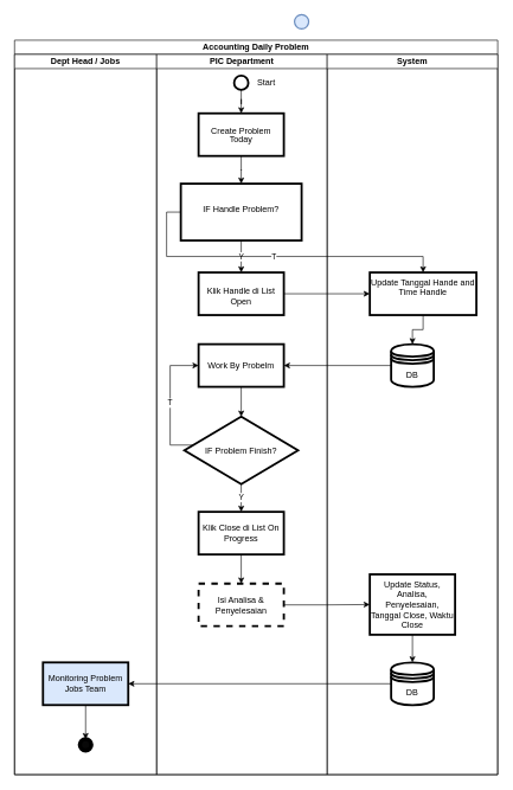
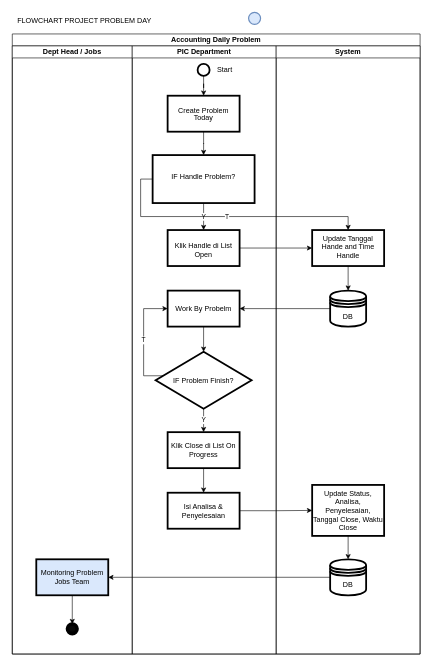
  <mxCell id="0" />
  <mxCell id="1" parent="0" />
  <mxCell id="2" value="Accounting Daily Problem" style="swimlane;childLayout=stackLayout;resizeParent=1;resizeParentMax=0;startSize=20;whiteSpace=wrap;" vertex="1" parent="1"><mxGeometry y="56" width="680" height="1034" as="geometry" x="20" /></mxCell>
  <mxCell id="3" value="Dept Head / Jobs" style="swimlane;startSize=20;whiteSpace=wrap;" vertex="1" parent="2"><mxGeometry y="20" width="200" height="1014" as="geometry" /></mxCell>
  <mxCell id="4" style="edgeStyle=orthogonalEdgeStyle;rounded=0;orthogonalLoop=1;jettySize=auto;html=1;exitX=0.5;exitY=1;exitDx=0;exitDy=0;fontSize=12;" edge="1" parent="3" source="5" target="6"><mxGeometry relative="1" as="geometry" /></mxCell>
  <mxCell id="5" value="Monitoring Problem Jobs Team" style="whiteSpace=wrap;html=1;rounded=0;shadow=0;glass=0;sketch=0;strokeWidth=3;fillColor=#dae8fc;" vertex="1" parent="3"><mxGeometry x="40" y="856" width="120" height="60" as="geometry" /></mxCell>
  <mxCell id="6" value="" style="verticalLabelPosition=bottom;verticalAlign=top;html=1;shape=mxgraph.flowchart.on-page_reference;rounded=0;shadow=0;glass=0;sketch=0;fontSize=12;strokeWidth=6;fillColor=#080808;" vertex="1" parent="3"><mxGeometry x="92" y="964" width="16" height="16" as="geometry" /></mxCell>
  <mxCell id="7" value="PIC Department" style="swimlane;startSize=20;whiteSpace=wrap;" vertex="1" parent="2"><mxGeometry x="200" y="20" width="240" height="1014" as="geometry" /></mxCell>
  <mxCell id="8" value="" style="edgeStyle=orthogonalEdgeStyle;rounded=0;orthogonalLoop=1;jettySize=auto;html=1;" edge="1" parent="7" source="9" target="11"><mxGeometry relative="1" as="geometry" /></mxCell>
  <mxCell id="9" value="" style="verticalLabelPosition=bottom;verticalAlign=top;html=1;shape=mxgraph.flowchart.on-page_reference;strokeWidth=3;whiteSpace=wrap;" vertex="1" parent="7"><mxGeometry x="109" y="30" width="20" height="20" as="geometry" /></mxCell>
  <mxCell id="10" value="" style="edgeStyle=orthogonalEdgeStyle;rounded=0;orthogonalLoop=1;jettySize=auto;html=1;" edge="1" parent="7" source="11" target="13"><mxGeometry relative="1" as="geometry" /></mxCell>
  <mxCell id="11" value="&lt;p style=&quot;line-height: 1;&quot;&gt;Create Problem Today&lt;br&gt;&lt;/p&gt;" style="html=1;verticalAlign=top;strokeWidth=3;whiteSpace=wrap;" vertex="1" parent="7"><mxGeometry x="59" y="83" width="120" height="60" as="geometry" /></mxCell>
  <mxCell id="12" value="Y" style="edgeStyle=orthogonalEdgeStyle;rounded=0;orthogonalLoop=1;jettySize=auto;html=1;" edge="1" parent="7" source="13" target="14"><mxGeometry relative="1" as="geometry" /></mxCell>
  <mxCell id="13" value="&lt;div&gt;&lt;br&gt;&lt;/div&gt;&lt;div style=&quot;line-height: 2.8;&quot;&gt;IF Handle Problem?&lt;br&gt;&lt;/div&gt;&lt;p&gt;&lt;/p&gt;&lt;p&gt;&lt;/p&gt;" style="html=1;verticalAlign=top;strokeWidth=3;whiteSpace=wrap;rounded=0;" vertex="1" parent="7"><mxGeometry x="34" y="182" width="170" height="80" as="geometry" /></mxCell>
  <mxCell id="14" value="&lt;p style=&quot;line-height: 1.3;&quot;&gt;Klik Handle di List Open&lt;br&gt;&lt;/p&gt;" style="html=1;verticalAlign=top;strokeWidth=3;whiteSpace=wrap;" vertex="1" parent="7"><mxGeometry x="59" y="307" width="120" height="60" as="geometry" /></mxCell>
  <mxCell id="15" value="" style="edgeStyle=orthogonalEdgeStyle;rounded=0;orthogonalLoop=1;jettySize=auto;html=1;" edge="1" parent="7" source="16" target="19"><mxGeometry relative="1" as="geometry" /></mxCell>
  <mxCell id="16" value="Work By Probelm" style="whiteSpace=wrap;html=1;rounded=0;shadow=0;glass=0;sketch=0;strokeWidth=3;" vertex="1" parent="7"><mxGeometry x="59" y="408" width="120" height="60" as="geometry" /></mxCell>
  <mxCell id="17" value="Y" style="edgeStyle=orthogonalEdgeStyle;rounded=0;orthogonalLoop=1;jettySize=auto;html=1;" edge="1" parent="7" source="19" target="21"><mxGeometry relative="1" as="geometry" /></mxCell>
  <mxCell id="18" value="T" style="edgeStyle=orthogonalEdgeStyle;rounded=0;orthogonalLoop=1;jettySize=auto;html=1;entryX=0;entryY=0.5;entryDx=0;entryDy=0;" edge="1" parent="7" source="19" target="16"><mxGeometry relative="1" as="geometry"><Array as="points"><mxPoint x="19" y="550" /><mxPoint x="19" y="438" /></Array></mxGeometry></mxCell>
  <mxCell id="19" value="IF Problem Finish?" style="rhombus;whiteSpace=wrap;html=1;rounded=0;shadow=0;glass=0;sketch=0;strokeWidth=3;" vertex="1" parent="7"><mxGeometry x="39" y="510" width="160" height="95" as="geometry" /></mxCell>
  <mxCell id="20" value="" style="edgeStyle=orthogonalEdgeStyle;rounded=0;orthogonalLoop=1;jettySize=auto;html=1;" edge="1" parent="7" source="21" target="22"><mxGeometry relative="1" as="geometry" /></mxCell>
  <mxCell id="21" value="Klik Close di List On Progress" style="whiteSpace=wrap;html=1;rounded=0;shadow=0;glass=0;sketch=0;strokeWidth=3;" vertex="1" parent="7"><mxGeometry x="59" y="644" width="120" height="60" as="geometry" /></mxCell>
- <mxCell id="22" value="Isi Analisa &amp;amp; Penyelesaian" style="whiteSpace=wrap;html=1;rounded=0;shadow=0;glass=0;sketch=0;strokeWidth=3;dashed=1;" vertex="1" parent="7"><mxGeometry x="59" y="745" width="120" height="60" as="geometry" /></mxCell>
+ <mxCell id="22" value="Isi Analisa &amp;amp; Penyelesaian" style="whiteSpace=wrap;html=1;rounded=0;shadow=0;glass=0;sketch=0;strokeWidth=3;" vertex="1" parent="7"><mxGeometry x="59" y="745" width="120" height="60" as="geometry" /></mxCell>
  <mxCell id="23" value="Start" style="text;html=1;align=center;verticalAlign=middle;resizable=0;points=[];autosize=1;strokeColor=none;fillColor=none;fontSize=12;" vertex="1" parent="7"><mxGeometry x="129" y="25" width="50" height="30" as="geometry" /></mxCell>
  <mxCell id="24" value="" style="edgeStyle=orthogonalEdgeStyle;rounded=0;orthogonalLoop=1;jettySize=auto;html=1;" edge="1" parent="2" source="14" target="29"><mxGeometry relative="1" as="geometry" /></mxCell>
  <mxCell id="25" value="" style="edgeStyle=orthogonalEdgeStyle;rounded=0;orthogonalLoop=1;jettySize=auto;html=1;" edge="1" parent="2" source="30" target="16"><mxGeometry relative="1" as="geometry" /></mxCell>
  <mxCell id="26" value="" style="edgeStyle=orthogonalEdgeStyle;rounded=0;orthogonalLoop=1;jettySize=auto;html=1;" edge="1" parent="2" source="22" target="32"><mxGeometry relative="1" as="geometry" /></mxCell>
  <mxCell id="27" value="System" style="swimlane;startSize=20;whiteSpace=wrap;" vertex="1" parent="2"><mxGeometry x="440" y="20" width="240" height="1014" as="geometry" /></mxCell>
  <mxCell id="28" style="edgeStyle=orthogonalEdgeStyle;rounded=0;orthogonalLoop=1;jettySize=auto;html=1;" edge="1" parent="27" source="29" target="30"><mxGeometry relative="1" as="geometry" /></mxCell>
- <mxCell id="29" value="Update Tanggal Hande and Time Handle" style="whiteSpace=wrap;html=1;verticalAlign=top;strokeWidth=3;" vertex="1" parent="27"><mxGeometry x="60" y="307" width="150" height="60" as="geometry" /></mxCell>
+ <mxCell id="29" value="Update Tanggal Hande and Time Handle" style="whiteSpace=wrap;html=1;verticalAlign=top;strokeWidth=3;" vertex="1" parent="27"><mxGeometry x="60" y="307" width="120" height="60" as="geometry" /></mxCell>
  <mxCell id="30" value="DB" style="shape=datastore;whiteSpace=wrap;html=1;rounded=0;shadow=0;glass=0;sketch=0;strokeWidth=3;" vertex="1" parent="27"><mxGeometry x="90" y="408" width="60" height="60" as="geometry" /></mxCell>
  <mxCell id="31" style="edgeStyle=orthogonalEdgeStyle;rounded=0;orthogonalLoop=1;jettySize=auto;html=1;exitX=0.5;exitY=1;exitDx=0;exitDy=0;entryX=0.5;entryY=0;entryDx=0;entryDy=0;" edge="1" parent="27" source="32" target="33"><mxGeometry relative="1" as="geometry" /></mxCell>
  <mxCell id="32" value="Update Status, Analisa, Penyelesaian, Tanggal Close, Waktu Close" style="whiteSpace=wrap;html=1;rounded=0;shadow=0;glass=0;sketch=0;strokeWidth=3;" vertex="1" parent="27"><mxGeometry x="60" y="732" width="120" height="85" as="geometry" /></mxCell>
  <mxCell id="33" value="DB" style="shape=datastore;whiteSpace=wrap;html=1;rounded=0;shadow=0;glass=0;sketch=0;strokeWidth=3;" vertex="1" parent="27"><mxGeometry x="90" y="856" width="60" height="60" as="geometry" /></mxCell>
  <mxCell id="34" value="" style="edgeStyle=orthogonalEdgeStyle;rounded=0;orthogonalLoop=1;jettySize=auto;html=1;" edge="1" parent="2" source="33" target="5"><mxGeometry relative="1" as="geometry" /></mxCell>
  <mxCell id="35" value="T" style="edgeStyle=orthogonalEdgeStyle;rounded=0;orthogonalLoop=1;jettySize=auto;html=1;exitX=0;exitY=0.5;exitDx=0;exitDy=0;" edge="1" parent="2" source="13" target="29"><mxGeometry relative="1" as="geometry" /></mxCell>
+ <mxCell id="36" value="FLOWCHART PROJECT PROBLEM DAY" style="text;html=1;align=center;verticalAlign=middle;resizable=0;points=[];autosize=1;strokeColor=none;fillColor=none;fontSize=12;" vertex="1" parent="1"><mxGeometry y="20" width="240" height="30" as="geometry" x="20" /></mxCell>
  <mxCell id="37" value="" style="verticalLabelPosition=bottom;verticalAlign=top;html=1;shape=mxgraph.flowchart.on-page_reference;strokeWidth=2;whiteSpace=wrap;fillColor=#dae8fc;strokeColor=#6c8ebf;" vertex="1" parent="1"><mxGeometry x="414" y="20" width="20" height="20" as="geometry" /></mxCell>
